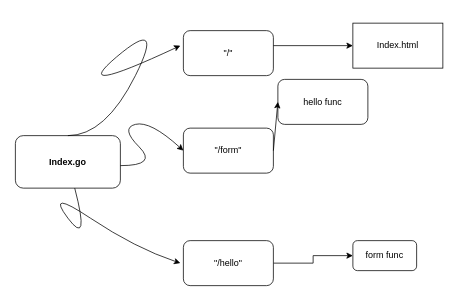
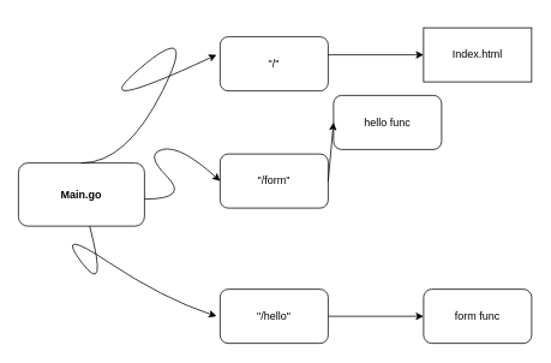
  <mxCell id="0" />
  <mxCell id="1" parent="0" />
- <mxCell id="2" value="Index.go" style="rounded=1;whiteSpace=wrap;html=1;fontStyle=1;strokeColor=#000000;" vertex="1" parent="1"><mxGeometry x="20" y="180" width="140" height="70" as="geometry" /></mxCell>
+ <mxCell id="2" value="Main.go" style="rounded=1;whiteSpace=wrap;html=1;fontStyle=1;strokeColor=#000000;" vertex="1" parent="1"><mxGeometry x="20" y="180" width="140" height="70" as="geometry" /></mxCell>
  <mxCell id="3" value="&quot;/&quot;" style="rounded=1;whiteSpace=wrap;html=1;" vertex="1" parent="1"><mxGeometry x="244" y="40" width="120" height="60" as="geometry" /></mxCell>
  <mxCell id="4" value="&quot;/form&quot;" style="rounded=1;whiteSpace=wrap;html=1;" vertex="1" parent="1"><mxGeometry x="244" y="170" width="120" height="60" as="geometry" /></mxCell>
  <mxCell id="5" style="edgeStyle=orthogonalEdgeStyle;rounded=0;orthogonalLoop=1;jettySize=auto;html=1;exitX=1;exitY=0.5;exitDx=0;exitDy=0;" edge="1" parent="1" source="6" target="12"><mxGeometry relative="1" as="geometry" /></mxCell>
  <mxCell id="6" value="&quot;/hello&quot;" style="rounded=1;whiteSpace=wrap;html=1;" vertex="1" parent="1"><mxGeometry x="244" y="320" width="120" height="60" as="geometry" /></mxCell>
  <mxCell id="7" value="" style="curved=1;endArrow=classic;html=1;rounded=0;" edge="1" parent="1"><mxGeometry width="50" height="50" relative="1" as="geometry"><mxPoint x="90" y="180" as="sourcePoint" /><mxPoint x="240" y="60" as="targetPoint" /><Array as="points"><mxPoint x="140" y="180" /><mxPoint x="220" y="20" /><mxPoint x="90" y="130" /></Array></mxGeometry></mxCell>
  <mxCell id="8" value="" style="curved=1;endArrow=classic;html=1;rounded=0;entryX=0;entryY=0.5;entryDx=0;entryDy=0;" edge="1" parent="1" target="4"><mxGeometry width="50" height="50" relative="1" as="geometry"><mxPoint x="160" y="220" as="sourcePoint" /><mxPoint x="210" y="170" as="targetPoint" /><Array as="points"><mxPoint x="210" y="220" /><mxPoint x="160" y="170" /><mxPoint x="200" y="160" /></Array></mxGeometry></mxCell>
  <mxCell id="9" value="" style="curved=1;endArrow=classic;html=1;rounded=0;" edge="1" parent="1" source="2"><mxGeometry width="50" height="50" relative="1" as="geometry"><mxPoint x="60" y="300" as="sourcePoint" /><mxPoint x="240" y="350" as="targetPoint" /><Array as="points"><mxPoint x="120" y="330" /><mxPoint x="60" y="250" /><mxPoint x="180" y="330" /></Array></mxGeometry></mxCell>
  <mxCell id="10" value="Index.html" style="whiteSpace=wrap;html=1;strokeColor=#000000;rounded=0;" vertex="1" parent="1"><mxGeometry x="470" y="30" width="120" height="60" as="geometry" /></mxCell>
  <mxCell id="11" value="hello func" style="rounded=1;whiteSpace=wrap;html=1;strokeColor=#000000;" vertex="1" parent="1"><mxGeometry x="370" y="105" width="120" height="60" as="geometry" /></mxCell>
- <mxCell id="12" value="form func" style="rounded=1;whiteSpace=wrap;html=1;strokeColor=#000000;" vertex="1" parent="1"><mxGeometry x="470" y="320" width="85" height="40" as="geometry" /></mxCell>
+ <mxCell id="12" value="form func" style="rounded=1;whiteSpace=wrap;html=1;strokeColor=#000000;" vertex="1" parent="1"><mxGeometry x="470" y="320" width="120" height="60" as="geometry" /></mxCell>
  <mxCell id="13" value="" style="endArrow=classic;html=1;rounded=0;entryX=0;entryY=0.5;entryDx=0;entryDy=0;exitX=1;exitY=0.5;exitDx=0;exitDy=0;" edge="1" parent="1" source="4" target="11"><mxGeometry width="50" height="50" relative="1" as="geometry"><mxPoint x="380" y="230" as="sourcePoint" /><mxPoint x="430" y="180" as="targetPoint" /></mxGeometry></mxCell>
  <mxCell id="14" value="" style="endArrow=classic;html=1;rounded=0;entryX=0;entryY=0.5;entryDx=0;entryDy=0;" edge="1" parent="1" target="10"><mxGeometry width="50" height="50" relative="1" as="geometry"><mxPoint x="364" y="60" as="sourcePoint" /><mxPoint x="414" y="10" as="targetPoint" /></mxGeometry></mxCell>
